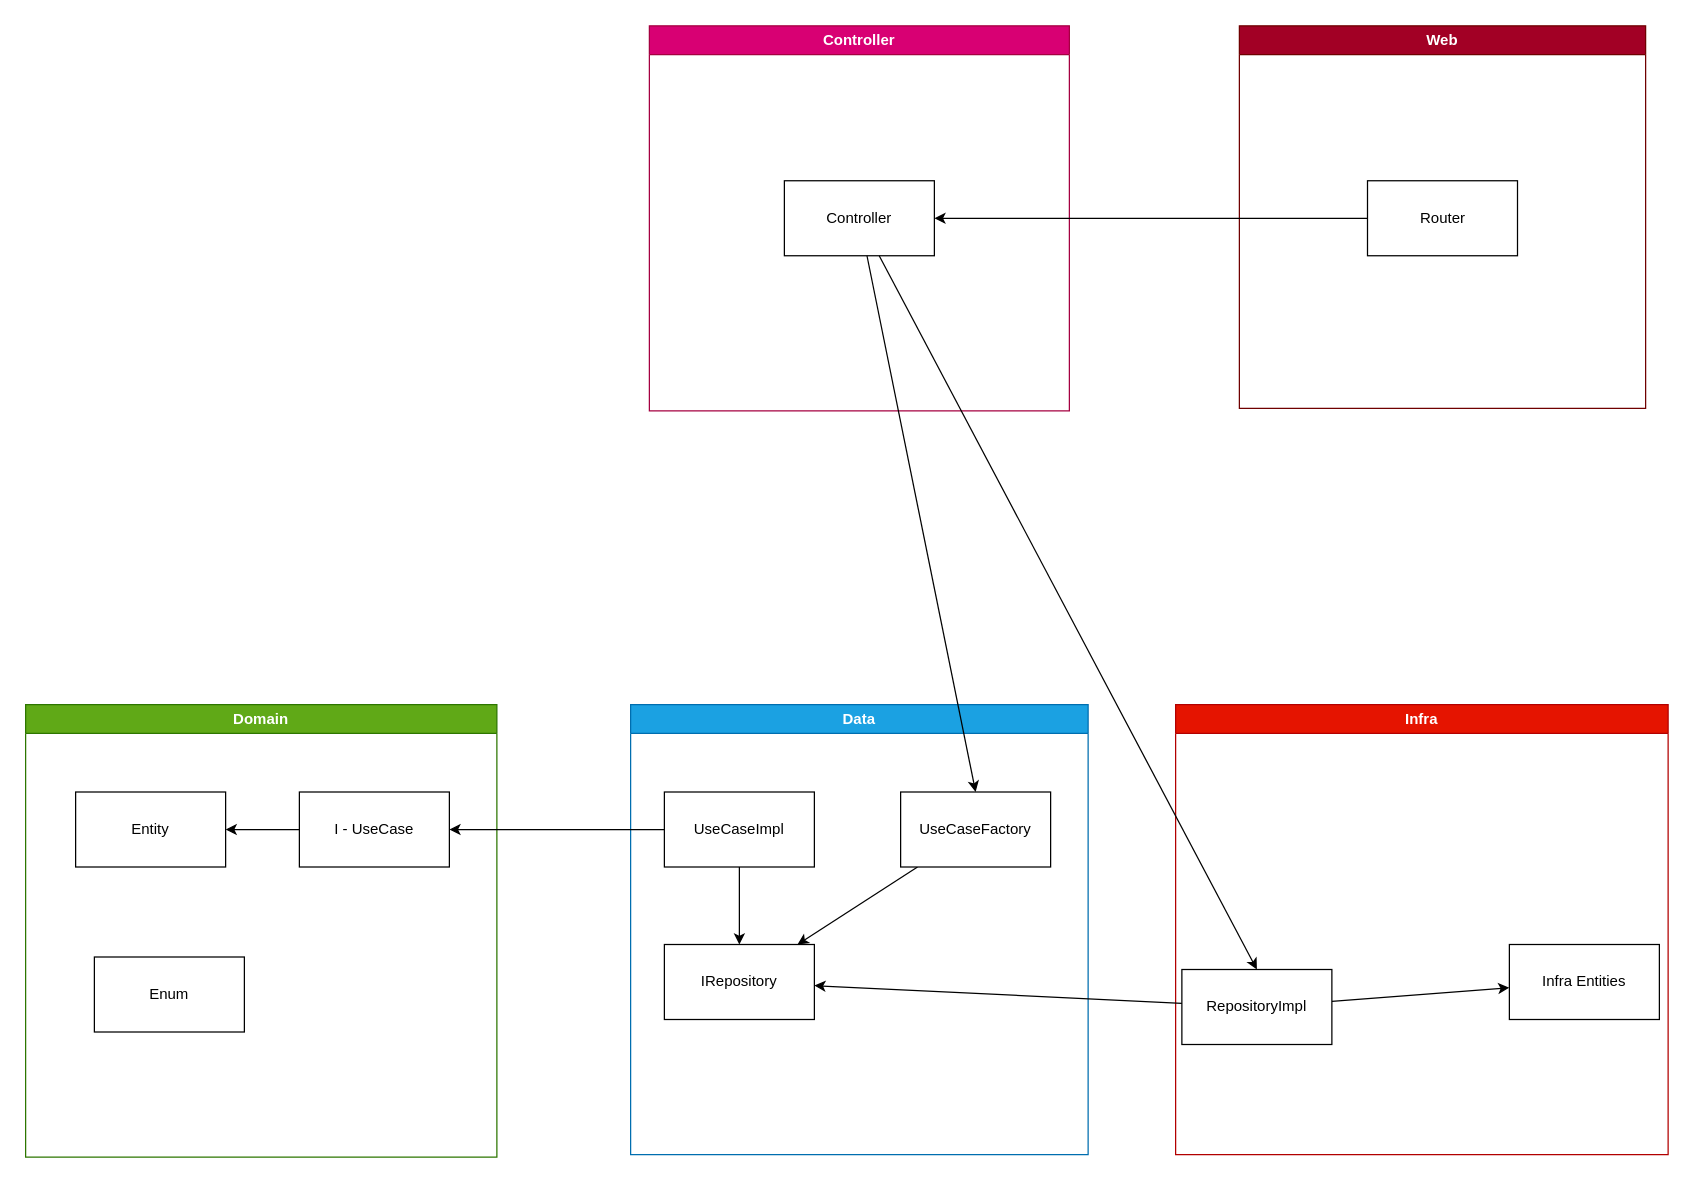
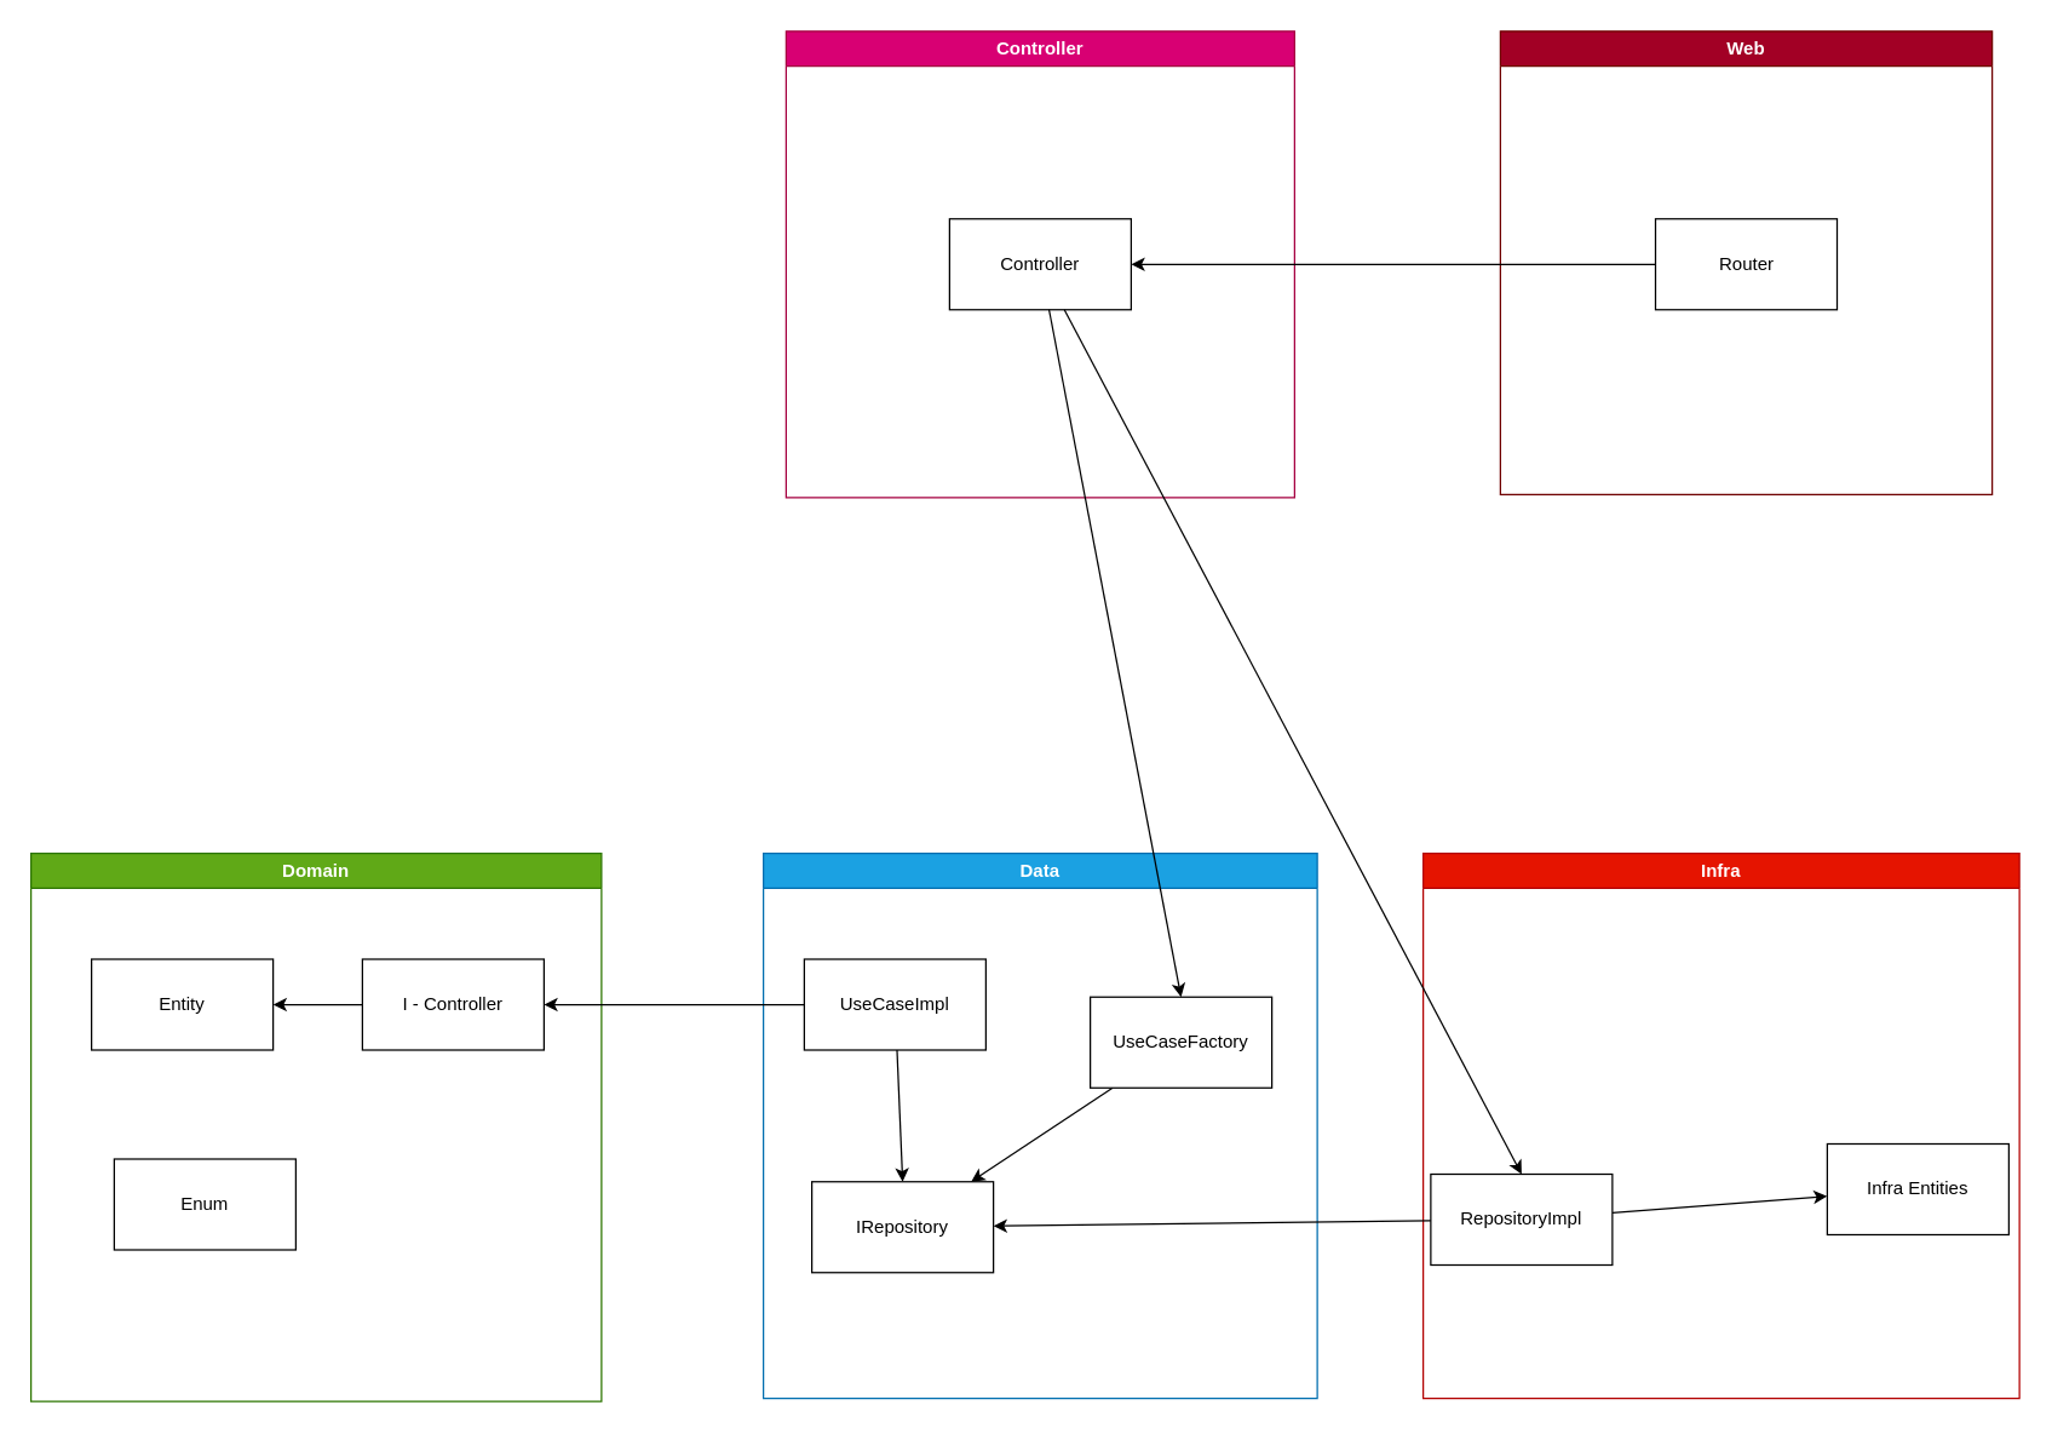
  <mxCell id="0" />
  <mxCell id="1" parent="0" />
  <mxCell id="2" value="Domain" style="swimlane;whiteSpace=wrap;html=1;fillColor=#60a917;fontColor=#ffffff;strokeColor=#2D7600;" parent="1" vertex="1"><mxGeometry x="20" y="563" width="377" height="362" as="geometry" /></mxCell>
  <mxCell id="3" value="Entity" style="whiteSpace=wrap;html=1;" parent="2" vertex="1"><mxGeometry x="40" y="70" width="120" height="60" as="geometry" /></mxCell>
  <mxCell id="4" style="edgeStyle=none;html=1;entryX=1;entryY=0.5;entryDx=0;entryDy=0;" parent="2" source="5" target="3" edge="1"><mxGeometry relative="1" as="geometry" /></mxCell>
- <mxCell id="5" value="I - UseCase" style="whiteSpace=wrap;html=1;" parent="2" vertex="1"><mxGeometry x="219" y="70" width="120" height="60" as="geometry" /></mxCell>
+ <mxCell id="5" value="I - Controller" style="whiteSpace=wrap;html=1;" parent="2" vertex="1"><mxGeometry x="219" y="70" width="120" height="60" as="geometry" /></mxCell>
  <mxCell id="6" value="Enum" style="whiteSpace=wrap;html=1;" parent="2" vertex="1"><mxGeometry x="55" y="202" width="120" height="60" as="geometry" /></mxCell>
  <mxCell id="7" value="Data" style="swimlane;whiteSpace=wrap;html=1;fillColor=#1ba1e2;fontColor=#ffffff;strokeColor=#006EAF;" parent="1" vertex="1"><mxGeometry x="504" y="563" width="366" height="360" as="geometry" /></mxCell>
  <mxCell id="8" style="edgeStyle=none;html=1;entryX=0.5;entryY=0;entryDx=0;entryDy=0;" parent="7" source="9" target="10" edge="1"><mxGeometry relative="1" as="geometry" /></mxCell>
  <mxCell id="9" value="UseCaseImpl" style="whiteSpace=wrap;html=1;" parent="7" vertex="1"><mxGeometry x="27" y="70" width="120" height="60" as="geometry" /></mxCell>
- <mxCell id="10" value="IRepository" style="whiteSpace=wrap;html=1;" parent="7" vertex="1"><mxGeometry x="27" y="192" width="120" height="60" as="geometry" /></mxCell>
+ <mxCell id="10" value="IRepository" style="whiteSpace=wrap;html=1;" parent="7" vertex="1"><mxGeometry x="32" y="217" width="120" height="60" as="geometry" /></mxCell>
  <mxCell id="11" style="edgeStyle=none;html=1;" parent="7" source="12" target="10" edge="1"><mxGeometry relative="1" as="geometry" /></mxCell>
- <mxCell id="12" value="UseCaseFactory" style="whiteSpace=wrap;html=1;" parent="7" vertex="1"><mxGeometry x="216" y="70" width="120" height="60" as="geometry" /></mxCell>
+ <mxCell id="12" value="UseCaseFactory" style="whiteSpace=wrap;html=1;" parent="7" vertex="1"><mxGeometry x="216" y="95" width="120" height="60" as="geometry" /></mxCell>
  <mxCell id="13" style="edgeStyle=none;html=1;" parent="1" source="9" target="5" edge="1"><mxGeometry relative="1" as="geometry" /></mxCell>
  <mxCell id="14" value="Infra" style="swimlane;whiteSpace=wrap;html=1;fillColor=#e51400;fontColor=#ffffff;strokeColor=#B20000;" parent="1" vertex="1"><mxGeometry x="940" y="563" width="394" height="360" as="geometry" /></mxCell>
  <mxCell id="15" style="edgeStyle=none;html=1;" parent="14" source="16" target="17" edge="1"><mxGeometry relative="1" as="geometry" /></mxCell>
  <mxCell id="16" value="RepositoryImpl" style="whiteSpace=wrap;html=1;" parent="14" vertex="1"><mxGeometry x="5" y="212" width="120" height="60" as="geometry" /></mxCell>
  <mxCell id="17" value="Infra Entities" style="whiteSpace=wrap;html=1;" parent="14" vertex="1"><mxGeometry x="267" y="192" width="120" height="60" as="geometry" /></mxCell>
  <mxCell id="18" style="edgeStyle=none;html=1;" parent="1" source="16" target="10" edge="1"><mxGeometry relative="1" as="geometry" /></mxCell>
  <mxCell id="19" value="Controller" style="swimlane;whiteSpace=wrap;html=1;fillColor=#d80073;fontColor=#ffffff;strokeColor=#A50040;" parent="1" vertex="1"><mxGeometry x="519" y="20" width="336" height="308" as="geometry" /></mxCell>
  <mxCell id="20" value="Controller" style="whiteSpace=wrap;html=1;" parent="19" vertex="1"><mxGeometry x="108" y="124" width="120" height="60" as="geometry" /></mxCell>
  <mxCell id="21" style="edgeStyle=none;html=1;entryX=0.5;entryY=0;entryDx=0;entryDy=0;" parent="1" source="20" target="12" edge="1"><mxGeometry relative="1" as="geometry" /></mxCell>
  <mxCell id="22" style="edgeStyle=none;html=1;entryX=0.5;entryY=0;entryDx=0;entryDy=0;" parent="1" source="20" target="16" edge="1"><mxGeometry relative="1" as="geometry" /></mxCell>
  <mxCell id="23" value="Web" style="swimlane;whiteSpace=wrap;html=1;fillColor=#a20025;fontColor=#ffffff;strokeColor=#6F0000;" parent="1" vertex="1"><mxGeometry x="991" y="20" width="325" height="306" as="geometry" /></mxCell>
  <mxCell id="24" value="Router" style="whiteSpace=wrap;html=1;" parent="23" vertex="1"><mxGeometry x="102.5" y="124" width="120" height="60" as="geometry" /></mxCell>
  <mxCell id="25" style="edgeStyle=none;html=1;entryX=1;entryY=0.5;entryDx=0;entryDy=0;" parent="1" source="24" target="20" edge="1"><mxGeometry relative="1" as="geometry" /></mxCell>
